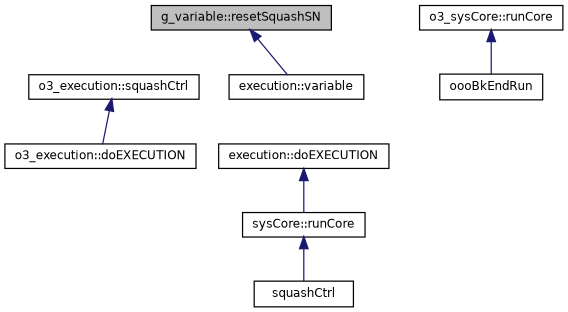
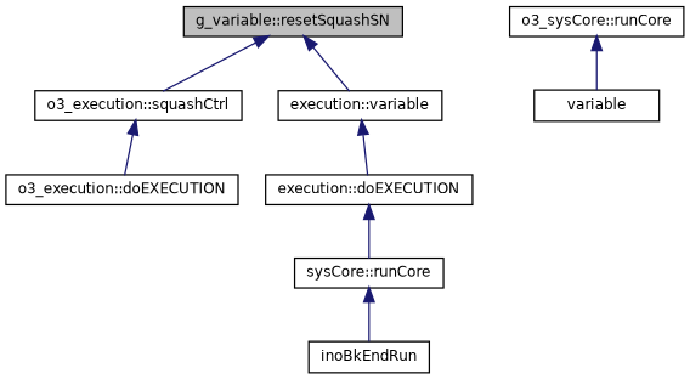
  digraph {
    rankdir=TB
    node [color=black fillcolor=white fontname=Helvetica fontsize=10 shape=record style=filled]
    edge [color=midnightblue dir=back fontname=Helvetica fontsize=10 labelfontname=Helvetica labelfontsize=10 style=solid]
    n1 [fillcolor=grey75 fontcolor=black height=0.2 label="g_variable::resetSquashSN" width=0.4]
    n2 [height=0.2 label="o3_execution::squashCtrl" width=0.4]
    n3 [height=0.2 label="execution::variable" width=0.4]
    n4 [height=0.2 label="o3_execution::doEXECUTION" width=0.4]
    n5 [height=0.2 label="execution::doEXECUTION" width=0.4]
    n6 [height=0.2 label="o3_sysCore::runCore" width=0.4]
-   n7 [height=0.2 label=oooBkEndRun width=0.4]
+   n7 [height=0.2 label=variable width=0.4]
    n8 [height=0.2 label="sysCore::runCore" width=0.4]
-   n9 [height=0.2 label=squashCtrl width=0.4]
+   n9 [height=0.2 label=inoBkEndRun width=0.4]
+   n1 -> n2
    n1 -> n3
    n2 -> n4
+   n3 -> n5
    n5 -> n8
    n6 -> n7
    n8 -> n9
  }
